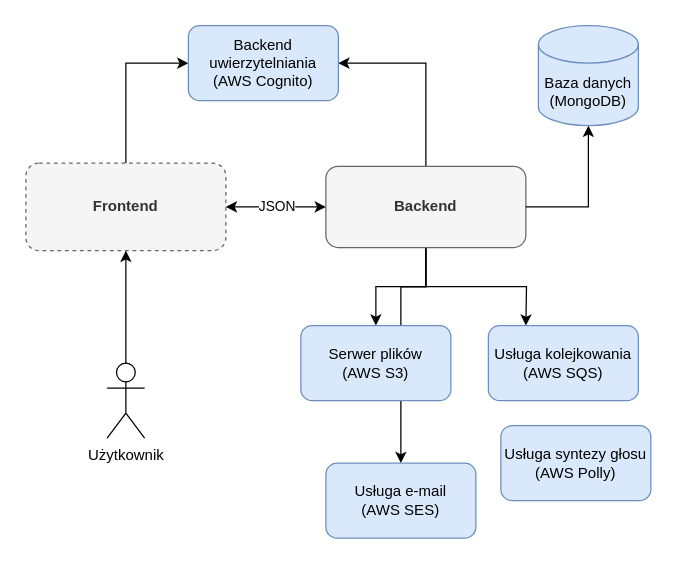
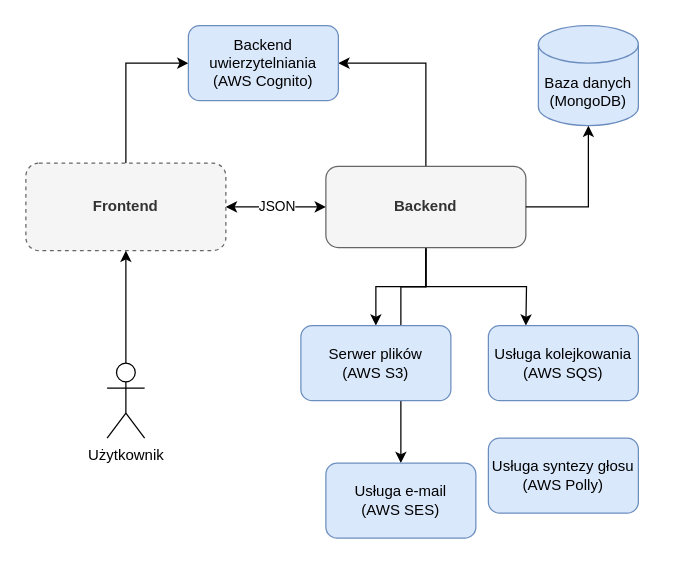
  <mxCell id="0" />
  <mxCell id="1" parent="0" />
  <mxCell id="2" style="edgeStyle=orthogonalEdgeStyle;rounded=0;orthogonalLoop=1;jettySize=auto;html=1;exitX=0.5;exitY=0;exitDx=0;exitDy=0;entryX=1;entryY=0.5;entryDx=0;entryDy=0;" parent="1" source="6" target="15" edge="1"><mxGeometry relative="1" as="geometry" /></mxCell>
  <mxCell id="3" style="edgeStyle=orthogonalEdgeStyle;rounded=0;orthogonalLoop=1;jettySize=auto;html=1;entryX=0.5;entryY=0;entryDx=0;entryDy=0;" parent="1" source="6" target="16" edge="1"><mxGeometry relative="1" as="geometry" /></mxCell>
  <mxCell id="4" style="edgeStyle=orthogonalEdgeStyle;rounded=0;orthogonalLoop=1;jettySize=auto;html=1;" parent="1" source="6" edge="1"><mxGeometry relative="1" as="geometry"><mxPoint x="420" y="260" as="targetPoint" /></mxGeometry></mxCell>
  <mxCell id="5" style="edgeStyle=orthogonalEdgeStyle;rounded=0;orthogonalLoop=1;jettySize=auto;html=1;exitX=0.5;exitY=1;exitDx=0;exitDy=0;entryX=0.5;entryY=0;entryDx=0;entryDy=0;" parent="1" source="6" target="18" edge="1"><mxGeometry relative="1" as="geometry"><Array as="points"><mxPoint x="340" y="229" /><mxPoint x="320" y="229" /></Array></mxGeometry></mxCell>
  <mxCell id="6" value="Backend" style="rounded=1;whiteSpace=wrap;html=1;fontStyle=1;fillColor=#f5f5f5;fontColor=#333333;strokeColor=#666666;" parent="1" vertex="1"><mxGeometry x="260" y="132.5" width="160" height="65" as="geometry" /></mxCell>
  <mxCell id="7" style="edgeStyle=orthogonalEdgeStyle;rounded=0;orthogonalLoop=1;jettySize=auto;html=1;entryX=0;entryY=0.5;entryDx=0;entryDy=0;startArrow=classic;startFill=1;" parent="1" source="10" target="6" edge="1"><mxGeometry relative="1" as="geometry" /></mxCell>
  <mxCell id="8" value="JSON" style="edgeLabel;html=1;align=center;verticalAlign=middle;resizable=0;points=[];" vertex="1" connectable="0" parent="7"><mxGeometry x="-0.005" y="1" relative="1" as="geometry"><mxPoint as="offset" /></mxGeometry></mxCell>
  <mxCell id="9" style="edgeStyle=orthogonalEdgeStyle;rounded=0;orthogonalLoop=1;jettySize=auto;html=1;entryX=0;entryY=0.5;entryDx=0;entryDy=0;" parent="1" source="10" target="15" edge="1"><mxGeometry relative="1" as="geometry" /></mxCell>
  <mxCell id="10" value="Frontend" style="rounded=1;whiteSpace=wrap;html=1;fontStyle=1;fillColor=#f5f5f5;fontColor=#333333;strokeColor=#666666;dashed=1;" parent="1" vertex="1"><mxGeometry x="20" y="130" width="160" height="70" as="geometry" /></mxCell>
  <mxCell id="11" value="" style="edgeStyle=orthogonalEdgeStyle;rounded=0;orthogonalLoop=1;jettySize=auto;html=1;" parent="1" source="12" target="10" edge="1"><mxGeometry relative="1" as="geometry" /></mxCell>
  <mxCell id="12" value="Użytkownik" style="shape=umlActor;verticalLabelPosition=bottom;verticalAlign=top;html=1;outlineConnect=0;" parent="1" vertex="1"><mxGeometry x="85" y="290" width="30" height="60" as="geometry" /></mxCell>
  <mxCell id="13" value="Baza danych (MongoDB)" style="shape=cylinder3;whiteSpace=wrap;html=1;boundedLbl=1;backgroundOutline=1;size=15;fillColor=#dae8fc;strokeColor=#6c8ebf;" parent="1" vertex="1"><mxGeometry x="430" y="20" width="80" height="80" as="geometry" /></mxCell>
  <mxCell id="14" style="edgeStyle=orthogonalEdgeStyle;rounded=0;orthogonalLoop=1;jettySize=auto;html=1;entryX=0.5;entryY=1;entryDx=0;entryDy=0;entryPerimeter=0;" parent="1" source="6" target="13" edge="1"><mxGeometry relative="1" as="geometry" /></mxCell>
  <mxCell id="15" value="Backend uwierzytelniania&lt;br&gt;(AWS Cognito)" style="rounded=1;whiteSpace=wrap;html=1;fillColor=#dae8fc;strokeColor=#6c8ebf;" parent="1" vertex="1"><mxGeometry x="150" y="20" width="120" height="60" as="geometry" /></mxCell>
  <mxCell id="16" value="Serwer plików&lt;br&gt;(AWS S3)" style="rounded=1;whiteSpace=wrap;html=1;fillColor=#dae8fc;strokeColor=#6c8ebf;" parent="1" vertex="1"><mxGeometry x="240" y="260" width="120" height="60" as="geometry" /></mxCell>
  <mxCell id="17" value="Usługa kolejkowania&lt;br&gt;(AWS SQS)" style="rounded=1;whiteSpace=wrap;html=1;fillColor=#dae8fc;strokeColor=#6c8ebf;" parent="1" vertex="1"><mxGeometry x="390" y="260" width="120" height="60" as="geometry" /></mxCell>
  <mxCell id="18" value="Usługa e-mail&lt;br&gt;(AWS SES)" style="rounded=1;whiteSpace=wrap;html=1;fillColor=#dae8fc;strokeColor=#6c8ebf;" parent="1" vertex="1"><mxGeometry x="260" y="370" width="120" height="60" as="geometry" /></mxCell>
- <mxCell id="19" value="Usługa syntezy głosu&lt;br&gt;(AWS Polly)" style="rounded=1;whiteSpace=wrap;html=1;fillColor=#dae8fc;strokeColor=#6c8ebf;" vertex="1" parent="1"><mxGeometry x="400" y="340" width="120" height="60" as="geometry" /></mxCell>
+ <mxCell id="19" value="Usługa syntezy głosu&lt;br&gt;(AWS Polly)" style="rounded=1;whiteSpace=wrap;html=1;fillColor=#dae8fc;strokeColor=#6c8ebf;" vertex="1" parent="1"><mxGeometry x="390" y="350" width="120" height="60" as="geometry" /></mxCell>
